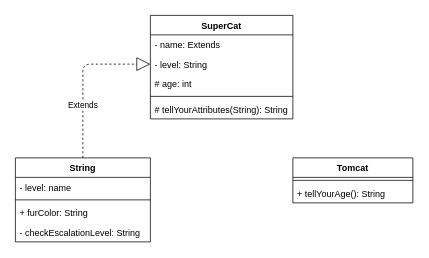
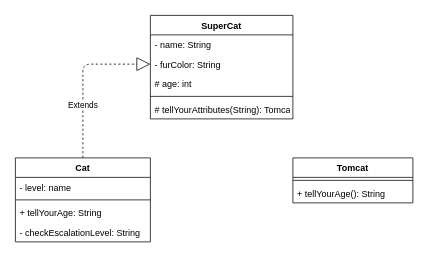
  <mxCell id="0" />
  <mxCell id="1" parent="0" />
  <mxCell id="2" value="SuperCat" style="swimlane;fontStyle=1;align=center;verticalAlign=top;childLayout=stackLayout;horizontal=1;startSize=26;horizontalStack=0;resizeParent=1;resizeParentMax=0;resizeLast=0;collapsible=1;marginBottom=0;" vertex="1" parent="1"><mxGeometry x="200" y="20" width="190" height="138" as="geometry" /></mxCell>
- <mxCell id="3" value="- name: Extends" style="text;strokeColor=none;fillColor=none;align=left;verticalAlign=top;spacingLeft=4;spacingRight=4;overflow=hidden;rotatable=0;points=[[0,0.5],[1,0.5]];portConstraint=eastwest;" vertex="1" parent="2"><mxGeometry y="26" width="190" height="26" as="geometry" /></mxCell>
- <mxCell id="4" value="- level: String" style="text;strokeColor=none;fillColor=none;align=left;verticalAlign=top;spacingLeft=4;spacingRight=4;overflow=hidden;rotatable=0;points=[[0,0.5],[1,0.5]];portConstraint=eastwest;" vertex="1" parent="2"><mxGeometry y="52" width="190" height="26" as="geometry" /></mxCell>
+ <mxCell id="3" value="- name: String" style="text;strokeColor=none;fillColor=none;align=left;verticalAlign=top;spacingLeft=4;spacingRight=4;overflow=hidden;rotatable=0;points=[[0,0.5],[1,0.5]];portConstraint=eastwest;" vertex="1" parent="2"><mxGeometry y="26" width="190" height="26" as="geometry" /></mxCell>
+ <mxCell id="4" value="- furColor: String" style="text;strokeColor=none;fillColor=none;align=left;verticalAlign=top;spacingLeft=4;spacingRight=4;overflow=hidden;rotatable=0;points=[[0,0.5],[1,0.5]];portConstraint=eastwest;" vertex="1" parent="2"><mxGeometry y="52" width="190" height="26" as="geometry" /></mxCell>
  <mxCell id="5" value="# age: int" style="text;strokeColor=none;fillColor=none;align=left;verticalAlign=top;spacingLeft=4;spacingRight=4;overflow=hidden;rotatable=0;points=[[0,0.5],[1,0.5]];portConstraint=eastwest;" vertex="1" parent="2"><mxGeometry y="78" width="190" height="26" as="geometry" /></mxCell>
  <mxCell id="6" value="" style="line;strokeWidth=1;fillColor=none;align=left;verticalAlign=middle;spacingTop=-1;spacingLeft=3;spacingRight=3;rotatable=0;labelPosition=right;points=[];portConstraint=eastwest;" vertex="1" parent="2"><mxGeometry y="104" width="190" height="8" as="geometry" /></mxCell>
- <mxCell id="7" value="# tellYourAttributes(String): String" style="text;strokeColor=none;fillColor=none;align=left;verticalAlign=top;spacingLeft=4;spacingRight=4;overflow=hidden;rotatable=0;points=[[0,0.5],[1,0.5]];portConstraint=eastwest;" vertex="1" parent="2"><mxGeometry y="112" width="190" height="26" as="geometry" /></mxCell>
- <mxCell id="8" value="String" style="swimlane;fontStyle=1;align=center;verticalAlign=top;childLayout=stackLayout;horizontal=1;startSize=26;horizontalStack=0;resizeParent=1;resizeParentMax=0;resizeLast=0;collapsible=1;marginBottom=0;" vertex="1" parent="1"><mxGeometry x="20" y="210" width="180" height="112" as="geometry" /></mxCell>
+ <mxCell id="7" value="# tellYourAttributes(String): Tomcat" style="text;strokeColor=none;fillColor=none;align=left;verticalAlign=top;spacingLeft=4;spacingRight=4;overflow=hidden;rotatable=0;points=[[0,0.5],[1,0.5]];portConstraint=eastwest;" vertex="1" parent="2"><mxGeometry y="112" width="190" height="26" as="geometry" /></mxCell>
+ <mxCell id="8" value="Cat" style="swimlane;fontStyle=1;align=center;verticalAlign=top;childLayout=stackLayout;horizontal=1;startSize=26;horizontalStack=0;resizeParent=1;resizeParentMax=0;resizeLast=0;collapsible=1;marginBottom=0;" vertex="1" parent="1"><mxGeometry x="20" y="210" width="180" height="112" as="geometry" /></mxCell>
  <mxCell id="9" value="- level: name" style="text;strokeColor=none;fillColor=none;align=left;verticalAlign=top;spacingLeft=4;spacingRight=4;overflow=hidden;rotatable=0;points=[[0,0.5],[1,0.5]];portConstraint=eastwest;" vertex="1" parent="8"><mxGeometry y="26" width="180" height="26" as="geometry" /></mxCell>
  <mxCell id="10" value="" style="line;strokeWidth=1;fillColor=none;align=left;verticalAlign=middle;spacingTop=-1;spacingLeft=3;spacingRight=3;rotatable=0;labelPosition=right;points=[];portConstraint=eastwest;" vertex="1" parent="8"><mxGeometry y="52" width="180" height="8" as="geometry" /></mxCell>
- <mxCell id="11" value="+ furColor: String" style="text;strokeColor=none;fillColor=none;align=left;verticalAlign=top;spacingLeft=4;spacingRight=4;overflow=hidden;rotatable=0;points=[[0,0.5],[1,0.5]];portConstraint=eastwest;" vertex="1" parent="8"><mxGeometry y="60" width="180" height="26" as="geometry" /></mxCell>
+ <mxCell id="11" value="+ tellYourAge: String" style="text;strokeColor=none;fillColor=none;align=left;verticalAlign=top;spacingLeft=4;spacingRight=4;overflow=hidden;rotatable=0;points=[[0,0.5],[1,0.5]];portConstraint=eastwest;" vertex="1" parent="8"><mxGeometry y="60" width="180" height="26" as="geometry" /></mxCell>
  <mxCell id="12" value="- checkEscalationLevel: String" style="text;strokeColor=none;fillColor=none;align=left;verticalAlign=top;spacingLeft=4;spacingRight=4;overflow=hidden;rotatable=0;points=[[0,0.5],[1,0.5]];portConstraint=eastwest;" vertex="1" parent="8"><mxGeometry y="86" width="180" height="26" as="geometry" /></mxCell>
  <mxCell id="13" value="Tomcat" style="swimlane;fontStyle=1;align=center;verticalAlign=top;childLayout=stackLayout;horizontal=1;startSize=26;horizontalStack=0;resizeParent=1;resizeParentMax=0;resizeLast=0;collapsible=1;marginBottom=0;" vertex="1" parent="1"><mxGeometry x="390" y="210" width="160" height="60" as="geometry" /></mxCell>
  <mxCell id="14" value="" style="line;strokeWidth=1;fillColor=none;align=left;verticalAlign=middle;spacingTop=-1;spacingLeft=3;spacingRight=3;rotatable=0;labelPosition=right;points=[];portConstraint=eastwest;" vertex="1" parent="13"><mxGeometry y="26" width="160" height="8" as="geometry" /></mxCell>
  <mxCell id="15" value="+ tellYourAge(): String" style="text;strokeColor=none;fillColor=none;align=left;verticalAlign=top;spacingLeft=4;spacingRight=4;overflow=hidden;rotatable=0;points=[[0,0.5],[1,0.5]];portConstraint=eastwest;" vertex="1" parent="13"><mxGeometry y="34" width="160" height="26" as="geometry" /></mxCell>
  <mxCell id="16" value="Extends" style="endArrow=block;endSize=16;endFill=0;html=1;exitX=0.5;exitY=0;exitDx=0;exitDy=0;entryX=0;entryY=0.5;entryDx=0;entryDy=0;dashed=1;" edge="1" parent="1" source="8" target="4"><mxGeometry x="-0.349" width="160" relative="1" as="geometry"><mxPoint x="130" y="170" as="sourcePoint" /><mxPoint x="200" y="89" as="targetPoint" /><Array as="points"><mxPoint x="110" y="85" /></Array><mxPoint as="offset" /></mxGeometry></mxCell>
